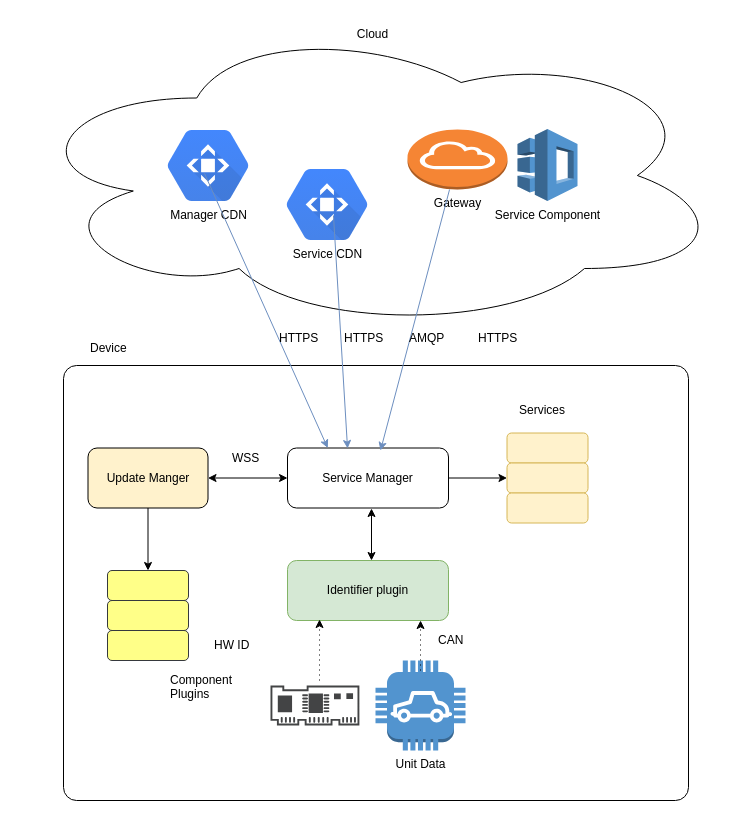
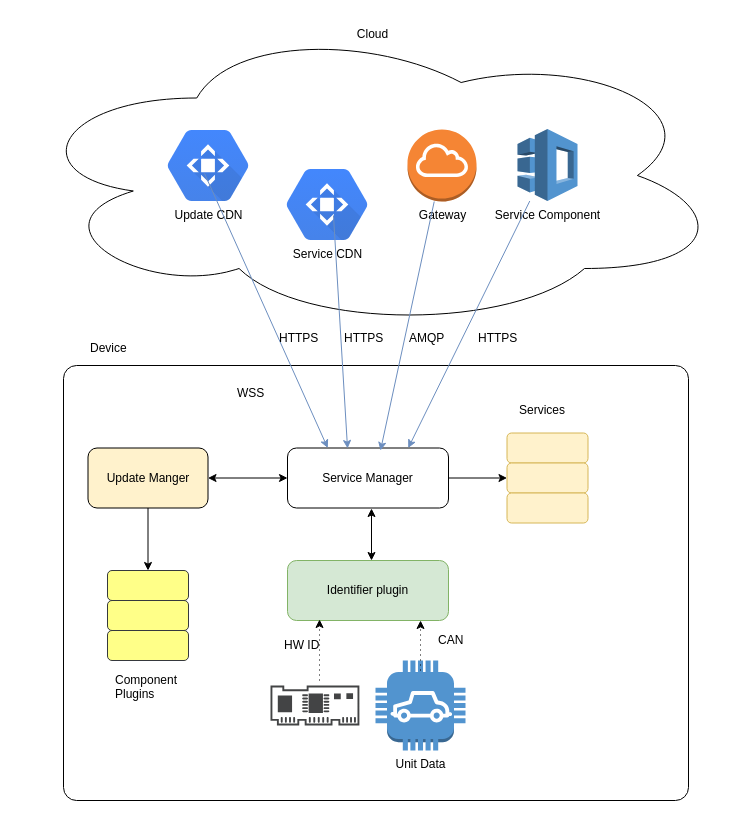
  <mxCell id="0" />
  <mxCell id="1" parent="0" />
  <mxCell id="2" value="" style="rounded=1;whiteSpace=wrap;html=1;arcSize=3;fillColor=none;" vertex="1" parent="1"><mxGeometry x="63" y="365" width="625" height="435" as="geometry" /></mxCell>
  <mxCell id="3" value="Cloud" style="ellipse;shape=cloud;whiteSpace=wrap;html=1;verticalAlign=top;" vertex="1" parent="1"><mxGeometry x="20" y="20" width="705" height="310" as="geometry" /></mxCell>
  <mxCell id="4" value="Service CDN" style="shape=mxgraph.gcp.networking.cloud_cdn;html=1;fillColor=#4387FD;gradientColor=#4683EA;strokeColor=none;verticalLabelPosition=bottom;verticalAlign=top;align=center;" vertex="1" parent="1"><mxGeometry x="286" y="168.5" width="81" height="71" as="geometry" /></mxCell>
- <mxCell id="5" value="Gateway" style="outlineConnect=0;dashed=0;verticalLabelPosition=bottom;verticalAlign=top;align=center;html=1;shape=mxgraph.aws3.internet_gateway;fillColor=#F58534;gradientColor=none;" vertex="1" parent="1"><mxGeometry x="407" y="129" width="100" height="60" as="geometry" /></mxCell>
+ <mxCell id="5" value="Gateway" style="outlineConnect=0;dashed=0;verticalLabelPosition=bottom;verticalAlign=top;align=center;html=1;shape=mxgraph.aws3.internet_gateway;fillColor=#F58534;gradientColor=none;" vertex="1" parent="1"><mxGeometry x="407" y="129" width="69" height="72" as="geometry" /></mxCell>
  <mxCell id="6" value="Service Component" style="outlineConnect=0;dashed=0;verticalLabelPosition=bottom;verticalAlign=top;align=center;html=1;shape=mxgraph.aws3.application_discovery_service;fillColor=#5294CF;gradientColor=none;" vertex="1" parent="1"><mxGeometry x="517" y="128.5" width="60" height="72" as="geometry" /></mxCell>
- <mxCell id="7" value="Manager CDN" style="shape=mxgraph.gcp.networking.cloud_cdn;html=1;fillColor=#4387FD;gradientColor=#4683EA;strokeColor=none;verticalLabelPosition=bottom;verticalAlign=top;align=center;" vertex="1" parent="1"><mxGeometry x="167" y="129.5" width="81" height="71" as="geometry" /></mxCell>
+ <mxCell id="7" value="Update CDN" style="shape=mxgraph.gcp.networking.cloud_cdn;html=1;fillColor=#4387FD;gradientColor=#4683EA;strokeColor=none;verticalLabelPosition=bottom;verticalAlign=top;align=center;" vertex="1" parent="1"><mxGeometry x="167" y="129.5" width="81" height="71" as="geometry" /></mxCell>
  <mxCell id="8" style="edgeStyle=orthogonalEdgeStyle;rounded=0;orthogonalLoop=1;jettySize=auto;html=1;exitX=1;exitY=0.5;exitDx=0;exitDy=0;entryX=0;entryY=0.5;entryDx=0;entryDy=0;strokeWidth=1;" edge="1" parent="1" source="10" target="18"><mxGeometry relative="1" as="geometry" /></mxCell>
  <mxCell id="9" style="edgeStyle=orthogonalEdgeStyle;rounded=0;orthogonalLoop=1;jettySize=auto;html=1;exitX=0;exitY=0.5;exitDx=0;exitDy=0;entryX=1;entryY=0.5;entryDx=0;entryDy=0;strokeWidth=1;startArrow=classic;startFill=1;" edge="1" parent="1" source="10" target="12"><mxGeometry relative="1" as="geometry" /></mxCell>
  <mxCell id="10" value="Service Manager" style="rounded=1;whiteSpace=wrap;html=1;" vertex="1" parent="1"><mxGeometry x="287" y="447.5" width="161" height="60" as="geometry" /></mxCell>
  <mxCell id="11" style="edgeStyle=orthogonalEdgeStyle;rounded=0;orthogonalLoop=1;jettySize=auto;html=1;exitX=0.5;exitY=1;exitDx=0;exitDy=0;entryX=0.5;entryY=0;entryDx=0;entryDy=0;strokeWidth=1;" edge="1" parent="1" source="12" target="30"><mxGeometry relative="1" as="geometry" /></mxCell>
  <mxCell id="12" value="Update Manger" style="rounded=1;whiteSpace=wrap;html=1;fillColor=#fff2cc;" vertex="1" parent="1"><mxGeometry x="87.5" y="447.5" width="120" height="60" as="geometry" /></mxCell>
  <mxCell id="13" style="edgeStyle=orthogonalEdgeStyle;rounded=0;orthogonalLoop=1;jettySize=auto;html=1;exitX=0.25;exitY=0;exitDx=0;exitDy=0;entryX=0.25;entryY=1;entryDx=0;entryDy=0;strokeWidth=1;startArrow=classic;startFill=1;" edge="1" parent="1"><mxGeometry relative="1" as="geometry"><mxPoint x="371" y="560" as="sourcePoint" /><mxPoint x="371" y="508" as="targetPoint" /></mxGeometry></mxCell>
  <mxCell id="14" value="Identifier plugin" style="rounded=1;whiteSpace=wrap;html=1;fillColor=#d5e8d4;strokeColor=#82b366;" vertex="1" parent="1"><mxGeometry x="287" y="560" width="161" height="60" as="geometry" /></mxCell>
  <mxCell id="15" value="Unit Data" style="outlineConnect=0;dashed=0;verticalLabelPosition=bottom;verticalAlign=top;align=center;html=1;shape=mxgraph.aws3.car;fillColor=#5294CF;gradientColor=none;" vertex="1" parent="1"><mxGeometry x="375" y="660" width="90" height="90" as="geometry" /></mxCell>
  <mxCell id="16" value="CAN" style="text;html=1;resizable=0;points=[];autosize=1;align=left;verticalAlign=top;spacingTop=-4;" vertex="1" parent="1"><mxGeometry x="436" y="630" width="40" height="20" as="geometry" /></mxCell>
  <mxCell id="17" value="" style="rounded=1;whiteSpace=wrap;html=1;fillColor=#fff2cc;strokeColor=#d6b656;" vertex="1" parent="1"><mxGeometry x="506.5" y="432.5" width="81" height="30" as="geometry" /></mxCell>
  <mxCell id="18" value="" style="rounded=1;whiteSpace=wrap;html=1;fillColor=#fff2cc;strokeColor=#d6b656;" vertex="1" parent="1"><mxGeometry x="506.5" y="462.5" width="81" height="30" as="geometry" /></mxCell>
  <mxCell id="19" value="" style="rounded=1;whiteSpace=wrap;html=1;fillColor=#fff2cc;strokeColor=#d6b656;" vertex="1" parent="1"><mxGeometry x="506.5" y="492.5" width="81" height="30" as="geometry" /></mxCell>
  <mxCell id="20" value="Services" style="text;html=1;resizable=0;points=[];autosize=1;align=left;verticalAlign=top;spacingTop=-4;" vertex="1" parent="1"><mxGeometry x="517" y="400" width="60" height="20" as="geometry" /></mxCell>
+ <mxCell id="21" value="" style="endArrow=classic;html=1;strokeWidth=1;entryX=0.75;entryY=0;entryDx=0;entryDy=0;fillColor=#dae8fc;strokeColor=#6c8ebf;" edge="1" parent="1" source="6" target="10"><mxGeometry width="50" height="50" relative="1" as="geometry"><mxPoint x="517" y="240" as="sourcePoint" /><mxPoint x="367" y="410" as="targetPoint" /></mxGeometry></mxCell>
  <mxCell id="22" value="" style="endArrow=classic;html=1;strokeWidth=1;fillColor=#dae8fc;strokeColor=#6c8ebf;" edge="1" parent="1" source="5"><mxGeometry width="50" height="50" relative="1" as="geometry"><mxPoint x="496" y="240" as="sourcePoint" /><mxPoint x="380" y="450" as="targetPoint" /></mxGeometry></mxCell>
  <mxCell id="23" value="" style="endArrow=classic;html=1;strokeWidth=1;entryX=0.373;entryY=0.008;entryDx=0;entryDy=0;fillColor=#dae8fc;strokeColor=#6c8ebf;exitX=0.58;exitY=0.655;exitDx=0;exitDy=0;exitPerimeter=0;entryPerimeter=0;" edge="1" parent="1" source="4" target="10"><mxGeometry width="50" height="50" relative="1" as="geometry"><mxPoint x="537" y="260" as="sourcePoint" /><mxPoint x="427.75" y="427.5" as="targetPoint" /></mxGeometry></mxCell>
  <mxCell id="24" value="" style="endArrow=classic;html=1;strokeWidth=1;entryX=0.25;entryY=0;entryDx=0;entryDy=0;fillColor=#dae8fc;strokeColor=#6c8ebf;exitX=0.457;exitY=0.613;exitDx=0;exitDy=0;exitPerimeter=0;" edge="1" parent="1" source="7" target="10"><mxGeometry width="50" height="50" relative="1" as="geometry"><mxPoint x="547" y="270" as="sourcePoint" /><mxPoint x="437.75" y="437.5" as="targetPoint" /></mxGeometry></mxCell>
  <mxCell id="25" value="HTTPS" style="text;html=1;resizable=0;points=[];autosize=1;align=left;verticalAlign=top;spacingTop=-4;" vertex="1" parent="1"><mxGeometry x="476" y="327.5" width="50" height="20" as="geometry" /></mxCell>
  <mxCell id="26" value="Device" style="text;html=1;resizable=0;points=[];autosize=1;align=left;verticalAlign=top;spacingTop=-4;" vertex="1" parent="1"><mxGeometry x="87.5" y="337.5" width="50" height="20" as="geometry" /></mxCell>
  <mxCell id="27" value="AMQP" style="text;html=1;resizable=0;points=[];autosize=1;align=left;verticalAlign=top;spacingTop=-4;" vertex="1" parent="1"><mxGeometry x="407" y="327.5" width="50" height="20" as="geometry" /></mxCell>
  <mxCell id="28" value="HTTPS" style="text;html=1;resizable=0;points=[];autosize=1;align=left;verticalAlign=top;spacingTop=-4;" vertex="1" parent="1"><mxGeometry x="342" y="327.5" width="50" height="20" as="geometry" /></mxCell>
  <mxCell id="29" value="HTTPS" style="text;html=1;resizable=0;points=[];autosize=1;align=left;verticalAlign=top;spacingTop=-4;" vertex="1" parent="1"><mxGeometry x="276.5" y="327.5" width="50" height="20" as="geometry" /></mxCell>
  <mxCell id="30" value="" style="rounded=1;whiteSpace=wrap;html=1;fillColor=#ffff88;strokeColor=#36393d;" vertex="1" parent="1"><mxGeometry x="107" y="570" width="81" height="30" as="geometry" /></mxCell>
  <mxCell id="31" value="" style="rounded=1;whiteSpace=wrap;html=1;fillColor=#ffff88;strokeColor=#36393d;" vertex="1" parent="1"><mxGeometry x="107" y="600" width="81" height="30" as="geometry" /></mxCell>
  <mxCell id="32" value="" style="rounded=1;whiteSpace=wrap;html=1;fillColor=#ffff88;strokeColor=#36393d;" vertex="1" parent="1"><mxGeometry x="107" y="630" width="81" height="30" as="geometry" /></mxCell>
- <mxCell id="33" value="Component&lt;br&gt;Plugins" style="text;html=1;resizable=0;points=[];autosize=1;align=left;verticalAlign=top;spacingTop=-4;" vertex="1" parent="1"><mxGeometry x="167.5" y="670" width="80" height="30" as="geometry" /></mxCell>
- <mxCell id="34" value="WSS" style="text;html=1;resizable=0;points=[];autosize=1;align=left;verticalAlign=top;spacingTop=-4;" vertex="1" parent="1"><mxGeometry x="230" y="447.5" width="40" height="20" as="geometry" /></mxCell>
+ <mxCell id="33" value="Component&lt;br&gt;Plugins" style="text;html=1;resizable=0;points=[];autosize=1;align=left;verticalAlign=top;spacingTop=-4;" vertex="1" parent="1"><mxGeometry x="112.5" y="670" width="80" height="30" as="geometry" /></mxCell>
+ <mxCell id="34" value="WSS" style="text;html=1;resizable=0;points=[];autosize=1;align=left;verticalAlign=top;spacingTop=-4;" vertex="1" parent="1"><mxGeometry x="235" y="382.5" width="40" height="20" as="geometry" /></mxCell>
  <mxCell id="35" value="" style="pointerEvents=1;shadow=0;dashed=0;html=1;strokeColor=none;fillColor=#434445;aspect=fixed;labelPosition=center;verticalLabelPosition=bottom;verticalAlign=top;align=center;outlineConnect=0;shape=mxgraph.vvd.scsi_controller;" vertex="1" parent="1"><mxGeometry x="270" y="685" width="88.89" height="40" as="geometry" /></mxCell>
  <mxCell id="36" value="" style="endArrow=classic;html=1;entryX=0.199;entryY=0.983;entryDx=0;entryDy=0;entryPerimeter=0;dashed=1;dashPattern=1 4;" edge="1" parent="1" target="14"><mxGeometry width="50" height="50" relative="1" as="geometry"><mxPoint x="319" y="680" as="sourcePoint" /><mxPoint x="70" y="890" as="targetPoint" /></mxGeometry></mxCell>
  <mxCell id="37" value="" style="endArrow=classic;html=1;entryX=0.199;entryY=0.983;entryDx=0;entryDy=0;entryPerimeter=0;dashed=1;dashPattern=1 4;" edge="1" parent="1"><mxGeometry x="0.201" y="-10" width="50" height="50" relative="1" as="geometry"><mxPoint x="420" y="670" as="sourcePoint" /><mxPoint x="420.039" y="620" as="targetPoint" /><Array as="points"><mxPoint x="420" y="650" /></Array><mxPoint as="offset" /></mxGeometry></mxCell>
- <mxCell id="38" value="HW ID" style="text;html=1;resizable=0;points=[];autosize=1;align=left;verticalAlign=top;spacingTop=-4;" vertex="1" parent="1"><mxGeometry x="211.5" y="635" width="50" height="20" as="geometry" /></mxCell>
+ <mxCell id="38" value="HW ID" style="text;html=1;resizable=0;points=[];autosize=1;align=left;verticalAlign=top;spacingTop=-4;" vertex="1" parent="1"><mxGeometry x="281.5" y="635" width="50" height="20" as="geometry" /></mxCell>
